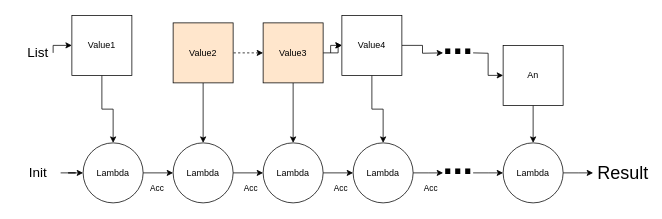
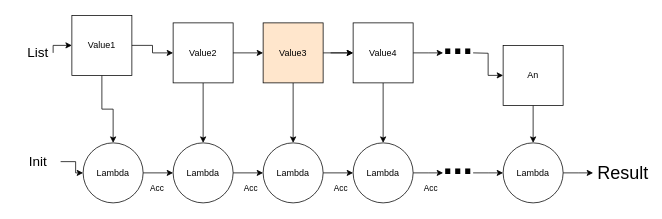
  <mxCell id="0" />
  <mxCell id="1" parent="0" />
  <mxCell id="2" style="edgeStyle=orthogonalEdgeStyle;rounded=0;orthogonalLoop=1;jettySize=auto;html=1;exitX=0;exitY=0.5;exitDx=0;exitDy=0;startArrow=classic;startFill=1;endArrow=none;endFill=0;" parent="1" source="4" edge="1"><mxGeometry relative="1" as="geometry"><mxPoint x="70" y="70" as="targetPoint" /></mxGeometry></mxCell>
  <mxCell id="3" style="edgeStyle=orthogonalEdgeStyle;rounded=0;orthogonalLoop=1;jettySize=auto;html=1;exitX=0.5;exitY=1;exitDx=0;exitDy=0;entryX=0.5;entryY=0;entryDx=0;entryDy=0;startArrow=none;startFill=0;endArrow=classic;endFill=1;" parent="1" source="4" target="21" edge="1"><mxGeometry relative="1" as="geometry" /></mxCell>
  <mxCell id="4" value="Value1" style="whiteSpace=wrap;html=1;aspect=fixed;" parent="1" vertex="1"><mxGeometry x="95" y="20" width="80" height="80" as="geometry" /></mxCell>
+ <mxCell id="5" style="edgeStyle=orthogonalEdgeStyle;rounded=0;orthogonalLoop=1;jettySize=auto;html=1;exitX=0;exitY=0.5;exitDx=0;exitDy=0;entryX=1;entryY=0.5;entryDx=0;entryDy=0;startArrow=classic;startFill=1;endArrow=none;endFill=0;" parent="1" source="7" target="4" edge="1"><mxGeometry relative="1" as="geometry" /></mxCell>
  <mxCell id="6" value="" style="edgeStyle=orthogonalEdgeStyle;rounded=0;orthogonalLoop=1;jettySize=auto;html=1;startArrow=none;startFill=0;endArrow=classic;endFill=1;" parent="1" source="7" target="23" edge="1"><mxGeometry relative="1" as="geometry" /></mxCell>
- <mxCell id="7" value="Value2" style="whiteSpace=wrap;html=1;aspect=fixed;fillColor=#ffe6cc;" parent="1" vertex="1"><mxGeometry x="230" y="30" width="80" height="80" as="geometry" /></mxCell>
- <mxCell id="8" style="edgeStyle=orthogonalEdgeStyle;rounded=0;orthogonalLoop=1;jettySize=auto;html=1;exitX=0;exitY=0.5;exitDx=0;exitDy=0;entryX=1;entryY=0.5;entryDx=0;entryDy=0;startArrow=classic;startFill=1;endArrow=none;endFill=0;dashed=1;" parent="1" source="11" target="7" edge="1"><mxGeometry relative="1" as="geometry" /></mxCell>
+ <mxCell id="7" value="Value2" style="whiteSpace=wrap;html=1;aspect=fixed;" parent="1" vertex="1"><mxGeometry x="230" y="30" width="80" height="80" as="geometry" /></mxCell>
+ <mxCell id="8" style="edgeStyle=orthogonalEdgeStyle;rounded=0;orthogonalLoop=1;jettySize=auto;html=1;exitX=0;exitY=0.5;exitDx=0;exitDy=0;entryX=1;entryY=0.5;entryDx=0;entryDy=0;startArrow=classic;startFill=1;endArrow=none;endFill=0;" parent="1" source="11" target="7" edge="1"><mxGeometry relative="1" as="geometry" /></mxCell>
  <mxCell id="9" value="" style="edgeStyle=orthogonalEdgeStyle;rounded=0;orthogonalLoop=1;jettySize=auto;html=1;startArrow=none;startFill=0;endArrow=classic;endFill=1;" parent="1" source="11" target="25" edge="1"><mxGeometry relative="1" as="geometry" /></mxCell>
  <mxCell id="10" value="" style="edgeStyle=orthogonalEdgeStyle;rounded=0;orthogonalLoop=1;jettySize=auto;html=1;startArrow=none;startFill=0;endArrow=classic;endFill=1;" parent="1" source="11" target="15" edge="1"><mxGeometry relative="1" as="geometry" /></mxCell>
  <mxCell id="11" value="Value3" style="whiteSpace=wrap;html=1;aspect=fixed;fillColor=#ffe6cc;" parent="1" vertex="1"><mxGeometry x="350" y="30" width="80" height="80" as="geometry" /></mxCell>
  <mxCell id="12" style="edgeStyle=orthogonalEdgeStyle;rounded=0;orthogonalLoop=1;jettySize=auto;html=1;exitX=0;exitY=0.5;exitDx=0;exitDy=0;startArrow=classic;startFill=1;endArrow=none;endFill=0;" parent="1" source="15" edge="1"><mxGeometry relative="1" as="geometry"><mxPoint x="440" y="70" as="targetPoint" /></mxGeometry></mxCell>
  <mxCell id="13" style="edgeStyle=orthogonalEdgeStyle;rounded=0;orthogonalLoop=1;jettySize=auto;html=1;exitX=1;exitY=0.5;exitDx=0;exitDy=0;startArrow=none;startFill=0;endArrow=classic;endFill=1;" parent="1" source="15" edge="1"><mxGeometry relative="1" as="geometry"><mxPoint x="590" y="70" as="targetPoint" /></mxGeometry></mxCell>
  <mxCell id="14" value="" style="edgeStyle=orthogonalEdgeStyle;rounded=0;orthogonalLoop=1;jettySize=auto;html=1;startArrow=none;startFill=0;endArrow=classic;endFill=1;" parent="1" source="15" target="27" edge="1"><mxGeometry relative="1" as="geometry" /></mxCell>
- <mxCell id="15" value="Value4" style="whiteSpace=wrap;html=1;aspect=fixed;" parent="1" vertex="1"><mxGeometry x="455" y="20" width="80" height="80" as="geometry" /></mxCell>
+ <mxCell id="15" value="Value4" style="whiteSpace=wrap;html=1;aspect=fixed;" parent="1" vertex="1"><mxGeometry x="470" y="30" width="80" height="80" as="geometry" /></mxCell>
  <mxCell id="16" style="edgeStyle=orthogonalEdgeStyle;rounded=0;orthogonalLoop=1;jettySize=auto;html=1;exitX=0;exitY=0.5;exitDx=0;exitDy=0;startArrow=classic;startFill=1;endArrow=none;endFill=0;" parent="1" source="18" edge="1"><mxGeometry relative="1" as="geometry"><mxPoint x="630" y="70" as="targetPoint" /></mxGeometry></mxCell>
  <mxCell id="17" value="" style="edgeStyle=orthogonalEdgeStyle;rounded=0;orthogonalLoop=1;jettySize=auto;html=1;startArrow=none;startFill=0;endArrow=classic;endFill=1;" parent="1" source="18" target="30" edge="1"><mxGeometry relative="1" as="geometry" /></mxCell>
  <mxCell id="18" value="An" style="whiteSpace=wrap;html=1;aspect=fixed;" parent="1" vertex="1"><mxGeometry x="670" y="60" width="80" height="80" as="geometry" /></mxCell>
  <mxCell id="19" value="&lt;b&gt;&lt;font style=&quot;font-size: 48px&quot;&gt;...&lt;/font&gt;&lt;/b&gt;" style="text;html=1;strokeColor=none;fillColor=none;align=center;verticalAlign=middle;whiteSpace=wrap;rounded=0;" parent="1" vertex="1"><mxGeometry x="580" y="40" width="60" height="30" as="geometry" /></mxCell>
  <mxCell id="20" style="edgeStyle=orthogonalEdgeStyle;rounded=0;orthogonalLoop=1;jettySize=auto;html=1;exitX=1;exitY=0.5;exitDx=0;exitDy=0;entryX=0;entryY=0.5;entryDx=0;entryDy=0;startArrow=none;startFill=0;endArrow=classic;endFill=1;" parent="1" source="21" target="23" edge="1"><mxGeometry relative="1" as="geometry" /></mxCell>
  <mxCell id="21" value="Lambda" style="ellipse;whiteSpace=wrap;html=1;aspect=fixed;" parent="1" vertex="1"><mxGeometry x="110" y="190" width="80" height="80" as="geometry" /></mxCell>
  <mxCell id="22" style="edgeStyle=orthogonalEdgeStyle;rounded=0;orthogonalLoop=1;jettySize=auto;html=1;exitX=1;exitY=0.5;exitDx=0;exitDy=0;entryX=0;entryY=0.5;entryDx=0;entryDy=0;startArrow=none;startFill=0;endArrow=classic;endFill=1;" parent="1" source="23" target="25" edge="1"><mxGeometry relative="1" as="geometry" /></mxCell>
  <mxCell id="23" value="Lambda" style="ellipse;whiteSpace=wrap;html=1;aspect=fixed;" parent="1" vertex="1"><mxGeometry x="230" y="190" width="80" height="80" as="geometry" /></mxCell>
  <mxCell id="24" style="edgeStyle=orthogonalEdgeStyle;rounded=0;orthogonalLoop=1;jettySize=auto;html=1;exitX=1;exitY=0.5;exitDx=0;exitDy=0;entryX=0;entryY=0.5;entryDx=0;entryDy=0;startArrow=none;startFill=0;endArrow=classic;endFill=1;" parent="1" source="25" target="27" edge="1"><mxGeometry relative="1" as="geometry" /></mxCell>
  <mxCell id="25" value="Lambda" style="ellipse;whiteSpace=wrap;html=1;aspect=fixed;" parent="1" vertex="1"><mxGeometry x="350" y="190" width="80" height="80" as="geometry" /></mxCell>
  <mxCell id="26" style="edgeStyle=orthogonalEdgeStyle;rounded=0;orthogonalLoop=1;jettySize=auto;html=1;exitX=1;exitY=0.5;exitDx=0;exitDy=0;startArrow=none;startFill=0;endArrow=classic;endFill=1;" parent="1" source="27" edge="1"><mxGeometry relative="1" as="geometry"><mxPoint x="590" y="230" as="targetPoint" /></mxGeometry></mxCell>
  <mxCell id="27" value="Lambda" style="ellipse;whiteSpace=wrap;html=1;aspect=fixed;" parent="1" vertex="1"><mxGeometry x="470" y="190" width="80" height="80" as="geometry" /></mxCell>
  <mxCell id="28" style="edgeStyle=orthogonalEdgeStyle;rounded=0;orthogonalLoop=1;jettySize=auto;html=1;exitX=0;exitY=0.5;exitDx=0;exitDy=0;startArrow=classic;startFill=1;endArrow=none;endFill=0;" parent="1" source="30" edge="1"><mxGeometry relative="1" as="geometry"><mxPoint x="630" y="230" as="targetPoint" /></mxGeometry></mxCell>
  <mxCell id="29" style="edgeStyle=orthogonalEdgeStyle;rounded=0;orthogonalLoop=1;jettySize=auto;html=1;exitX=1;exitY=0.5;exitDx=0;exitDy=0;startArrow=none;startFill=0;endArrow=classic;endFill=1;" parent="1" source="30" edge="1"><mxGeometry relative="1" as="geometry"><mxPoint x="790" y="230" as="targetPoint" /></mxGeometry></mxCell>
  <mxCell id="30" value="Lambda" style="ellipse;whiteSpace=wrap;html=1;aspect=fixed;" parent="1" vertex="1"><mxGeometry x="670" y="190" width="80" height="80" as="geometry" /></mxCell>
  <mxCell id="31" value="" style="edgeStyle=orthogonalEdgeStyle;rounded=0;orthogonalLoop=1;jettySize=auto;html=1;startArrow=none;startFill=0;endArrow=classic;endFill=1;" parent="1" source="32" target="21" edge="1"><mxGeometry relative="1" as="geometry" /></mxCell>
- <mxCell id="32" value="&lt;font style=&quot;font-size: 18px&quot;&gt;Init&lt;/font&gt;" style="text;html=1;strokeColor=none;fillColor=none;align=center;verticalAlign=middle;whiteSpace=wrap;rounded=0;" parent="1" vertex="1"><mxGeometry x="20" y="215" width="60" height="30" as="geometry" /></mxCell>
+ <mxCell id="32" value="&lt;font style=&quot;font-size: 18px&quot;&gt;Init&lt;/font&gt;" style="text;html=1;strokeColor=none;fillColor=none;align=center;verticalAlign=middle;whiteSpace=wrap;rounded=0;" parent="1" vertex="1"><mxGeometry x="20" y="200" width="60" height="30" as="geometry" /></mxCell>
  <mxCell id="33" value="&lt;b&gt;&lt;font style=&quot;font-size: 48px&quot;&gt;...&lt;/font&gt;&lt;/b&gt;" style="text;html=1;strokeColor=none;fillColor=none;align=center;verticalAlign=middle;whiteSpace=wrap;rounded=0;" parent="1" vertex="1"><mxGeometry x="580" y="200" width="60" height="30" as="geometry" /></mxCell>
  <mxCell id="34" value="&lt;font style=&quot;font-size: 24px&quot;&gt;Result&lt;/font&gt;" style="text;html=1;strokeColor=none;fillColor=none;align=center;verticalAlign=middle;whiteSpace=wrap;rounded=0;" parent="1" vertex="1"><mxGeometry x="800" y="215" width="60" height="30" as="geometry" /></mxCell>
  <mxCell id="35" value="&lt;font style=&quot;font-size: 11px&quot;&gt;Acc&lt;/font&gt;" style="text;html=1;strokeColor=none;fillColor=none;align=center;verticalAlign=middle;whiteSpace=wrap;rounded=0;fontSize=11;" parent="1" vertex="1"><mxGeometry x="170" y="240" width="78" height="22" as="geometry" /></mxCell>
  <mxCell id="36" value="&lt;font style=&quot;font-size: 11px&quot;&gt;Acc&lt;/font&gt;" style="text;html=1;strokeColor=none;fillColor=none;align=center;verticalAlign=middle;whiteSpace=wrap;rounded=0;fontSize=11;" parent="1" vertex="1"><mxGeometry x="295" y="240" width="78" height="22" as="geometry" /></mxCell>
  <mxCell id="37" value="&lt;font style=&quot;font-size: 11px&quot;&gt;Acc&lt;/font&gt;" style="text;html=1;strokeColor=none;fillColor=none;align=center;verticalAlign=middle;whiteSpace=wrap;rounded=0;fontSize=11;" parent="1" vertex="1"><mxGeometry x="415" y="240" width="78" height="22" as="geometry" /></mxCell>
  <mxCell id="38" value="&lt;font style=&quot;font-size: 11px&quot;&gt;Acc&lt;/font&gt;" style="text;html=1;strokeColor=none;fillColor=none;align=center;verticalAlign=middle;whiteSpace=wrap;rounded=0;fontSize=11;" parent="1" vertex="1"><mxGeometry x="535" y="240" width="78" height="22" as="geometry" /></mxCell>
  <mxCell id="39" value="&lt;font style=&quot;font-size: 18px&quot;&gt;List&lt;/font&gt;" style="text;html=1;strokeColor=none;fillColor=none;align=center;verticalAlign=middle;whiteSpace=wrap;rounded=0;" vertex="1" parent="1"><mxGeometry x="20" y="55" width="60" height="30" as="geometry" /></mxCell>
